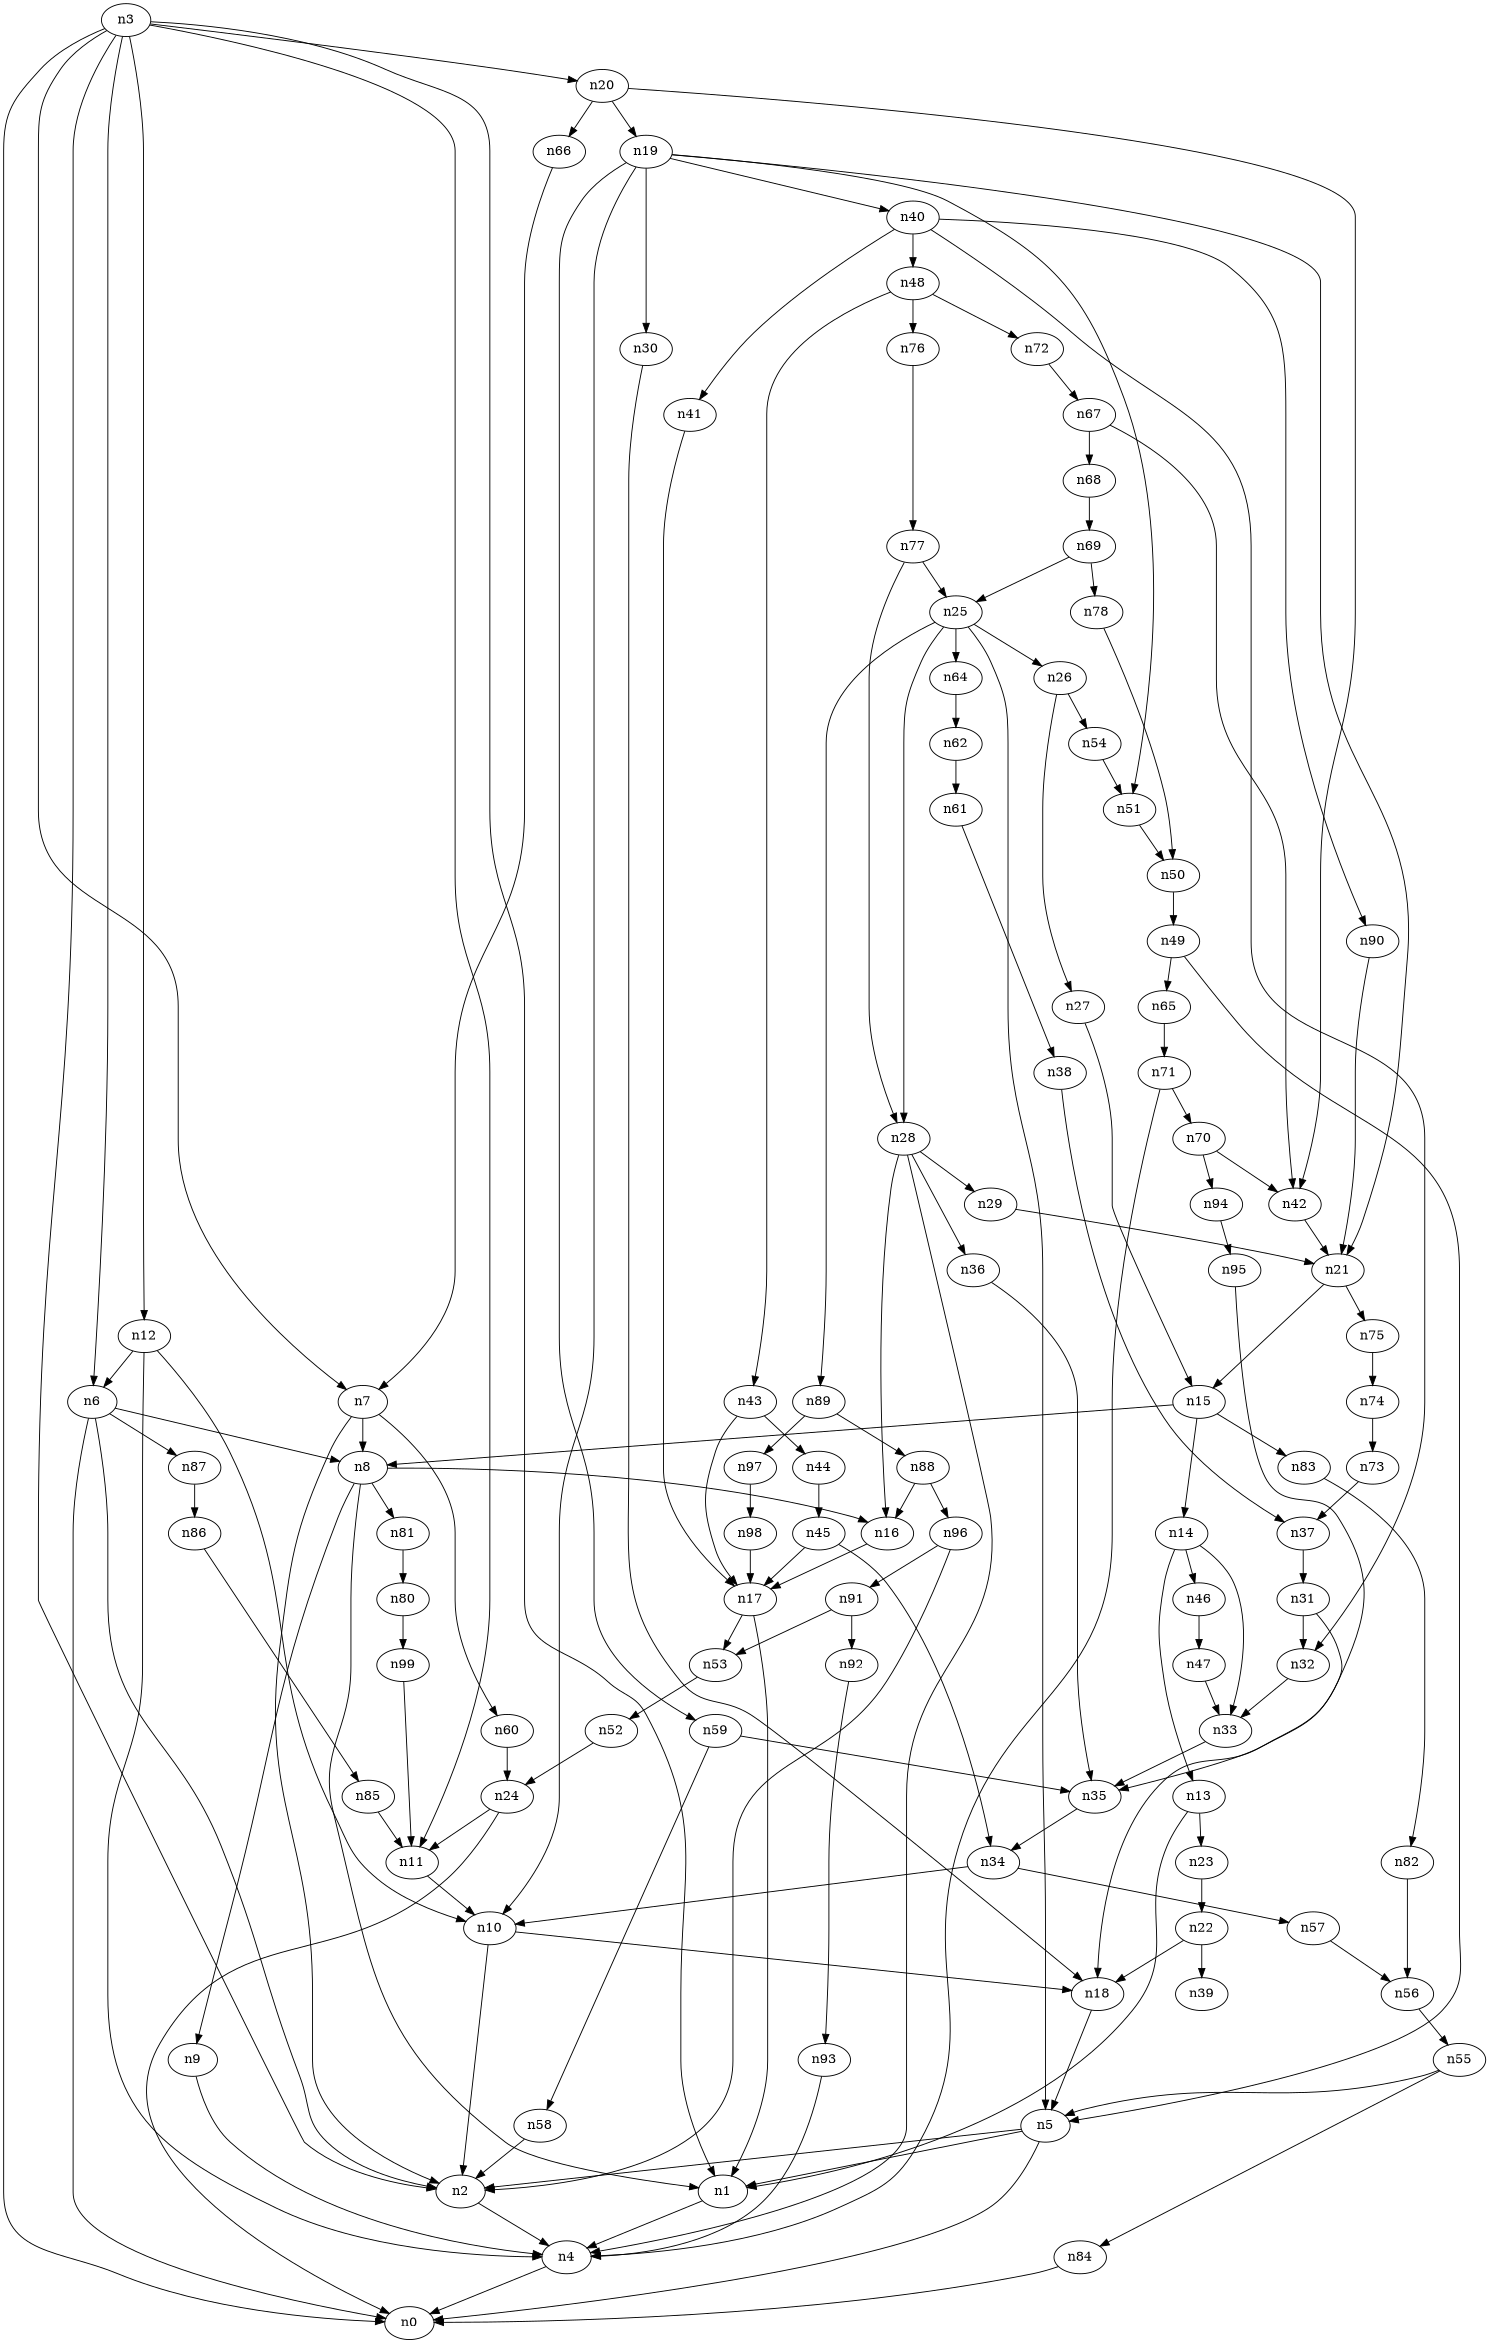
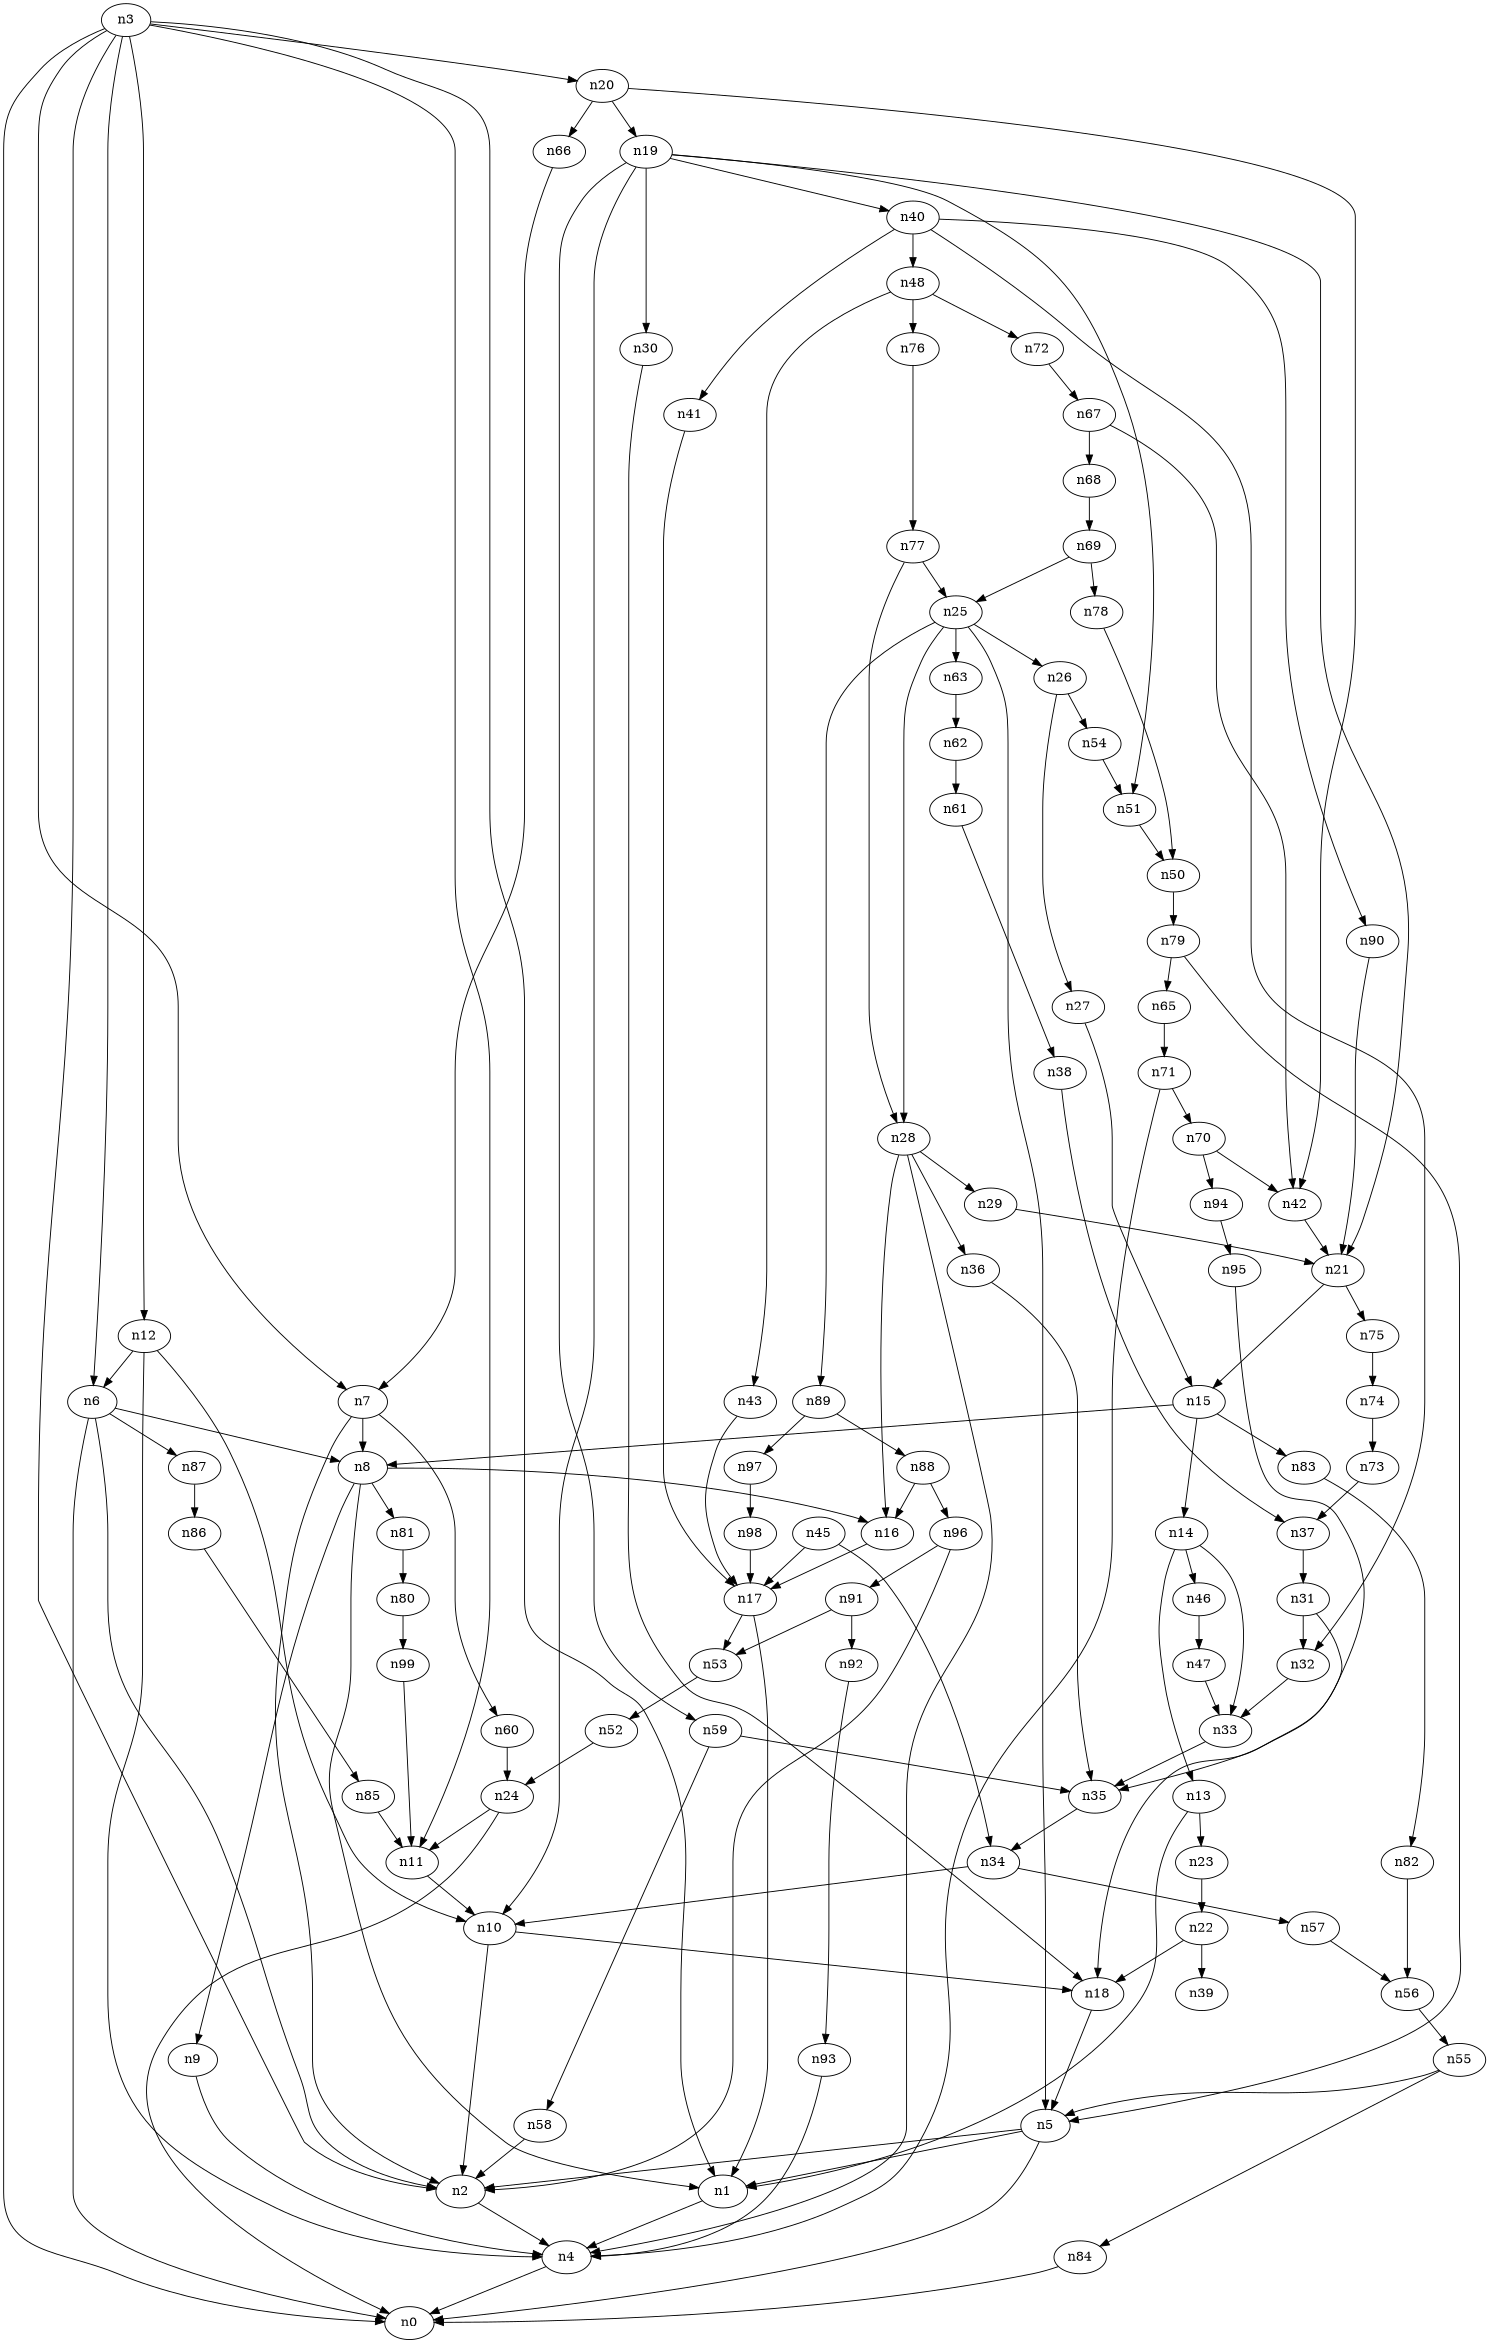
  digraph {
    n1
    n4
    n0
    n2
    n3
    n6
    n7
    n11
    n12
    n20
    n8
    n87
    n60
    n10
    n19
    n42
    n66
    n9
    n16
    n81
    n86
    n24
    n18
    n21
    n30
    n40
    n51
    n59
    n15
    n75
    n5
    n17
    n80
    n85
    n53
    n79 [label=n99]
    n13
    n23
    n22
    n39
    n14
    n33
    n46
    n35
    n47
    n34
    n83
    n82
    n56
    n52
    n32
    n41
    n48
    n90
    n50
    n58
    n43
    n72
    n76
-   n49
+   n49 [label=n79]
    n74
    n73
    n38
    n37
    n25
    n26
    n28
-   n63 [label=n64]
+   n63
    n89
    n27
    n54
    n29
    n36
    n62
    n88
    n97
    n61
    n96
    n98
    n31
    n57
    n55
-   n44
    n67
    n77
    n45
    n68
    n65
    n71
    n70
    n84
    n94
    n69
    n78
    n95
    n91
    n92
    n93
    n1 -> n4
    n4 -> n0
    n2 -> n4
    n3 -> n1
    n3 -> n0
    n3 -> n2
    n3 -> n6
    n3 -> n7
    n3 -> n11
    n3 -> n12
    n3 -> n20
    n6 -> n0
    n6 -> n2
    n6 -> n8
    n6 -> n87
    n7 -> n2
    n7 -> n8
    n7 -> n60
    n11 -> n10
    n12 -> n4
    n12 -> n6
    n12 -> n10
    n20 -> n19
    n20 -> n42
    n20 -> n66
    n8 -> n1
    n8 -> n9
    n8 -> n16
    n8 -> n81
    n87 -> n86
    n60 -> n24
    n10 -> n2
    n10 -> n18
    n19 -> n10
    n19 -> n21
    n19 -> n30
    n19 -> n40
    n19 -> n51
    n19 -> n59
    n42 -> n21
    n66 -> n7
    n9 -> n4
    n16 -> n17
    n81 -> n80
    n86 -> n85
    n24 -> n0
    n24 -> n11
    n18 -> n5
    n21 -> n15
    n21 -> n75
    n30 -> n18
    n40 -> n32
    n40 -> n41
    n40 -> n48
    n40 -> n90
    n51 -> n50
    n59 -> n35
    n59 -> n58
    n15 -> n8
    n15 -> n14
    n15 -> n83
    n75 -> n74
    n5 -> n1
    n5 -> n0
    n5 -> n2
    n17 -> n1
    n17 -> n53
    n80 -> n79
    n85 -> n11
    n53 -> n52
    n79 -> n11
    n13 -> n1
    n13 -> n23
    n23 -> n22
    n22 -> n18
    n22 -> n39
    n14 -> n13
    n14 -> n33
    n14 -> n46
    n33 -> n35
    n46 -> n47
    n35 -> n34
    n47 -> n33
    n34 -> n10
    n34 -> n57
    n83 -> n82
    n82 -> n56
    n56 -> n55
    n52 -> n24
    n32 -> n33
    n41 -> n17
    n48 -> n43
    n48 -> n72
    n48 -> n76
    n90 -> n21
    n50 -> n49
    n58 -> n2
    n43 -> n17
-   n43 -> n44
    n72 -> n67
    n76 -> n77
    n49 -> n5
    n49 -> n65
    n74 -> n73
    n73 -> n37
    n38 -> n37
    n37 -> n31
    n25 -> n5
    n25 -> n26
    n25 -> n28
    n25 -> n63
    n25 -> n89
    n26 -> n27
    n26 -> n54
    n28 -> n4
    n28 -> n16
    n28 -> n29
    n28 -> n36
    n63 -> n62
    n89 -> n88
    n89 -> n97
    n27 -> n15
    n54 -> n51
    n29 -> n21
    n36 -> n35
    n62 -> n61
    n88 -> n16
    n88 -> n96
    n97 -> n98
    n61 -> n38
    n96 -> n2
    n96 -> n91
    n98 -> n17
    n31 -> n18
    n31 -> n32
    n57 -> n56
    n55 -> n5
    n55 -> n84
-   n44 -> n45
    n67 -> n42
    n67 -> n68
    n77 -> n25
    n77 -> n28
    n45 -> n17
    n45 -> n34
    n68 -> n69
    n65 -> n71
    n71 -> n4
    n71 -> n70
    n70 -> n42
    n70 -> n94
    n84 -> n0
    n94 -> n95
    n69 -> n25
    n69 -> n78
    n78 -> n50
    n95 -> n35
    n91 -> n53
    n91 -> n92
    n92 -> n93
    n93 -> n4
  }
